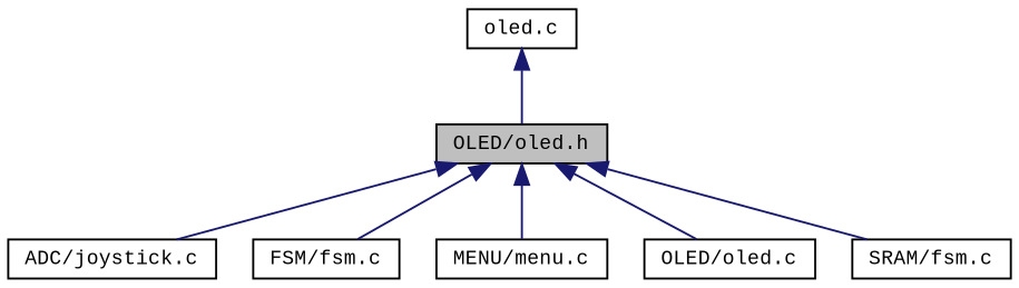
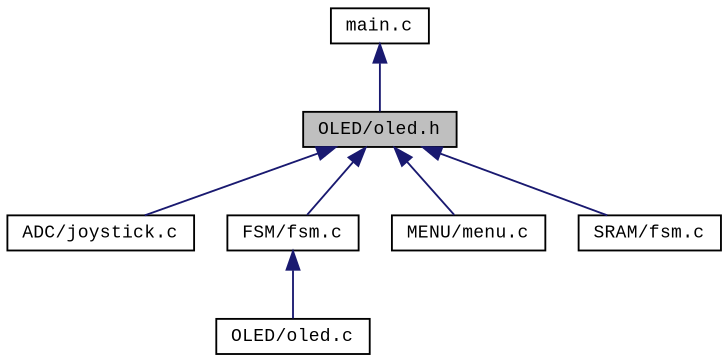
  digraph {
    fontname="Liberation Mono"
    node [color=black fillcolor=white fontname="Liberation Mono" fontsize=10 shape=record style=filled]
    edge [color=midnightblue dir=back fontname="Liberation Mono" fontsize=10 labelfontname=Helvetica labelfontsize=10 style=solid]
    n1 [fillcolor=grey75 fontcolor=black height=0.2 label="OLED/oled.h" width=0.4]
    n2 [height=0.2 label="ADC/joystick.c" width=0.4]
    n3 [height=0.2 label="FSM/fsm.c" width=0.4]
    n4 [height=0.2 label="MENU/menu.c" width=0.4]
    n5 [height=0.2 label="OLED/oled.c" width=0.4]
    n6 [height=0.2 label="SRAM/fsm.c" width=0.4]
-   n7 [height=0.2 label="oled.c" width=0.4]
+   n7 [height=0.2 label="main.c" width=0.4]
    n1 -> n2
    n1 -> n3
    n1 -> n4
-   n1 -> n5
+   n3 -> n5
    n1 -> n6
    n7 -> n1
  }
